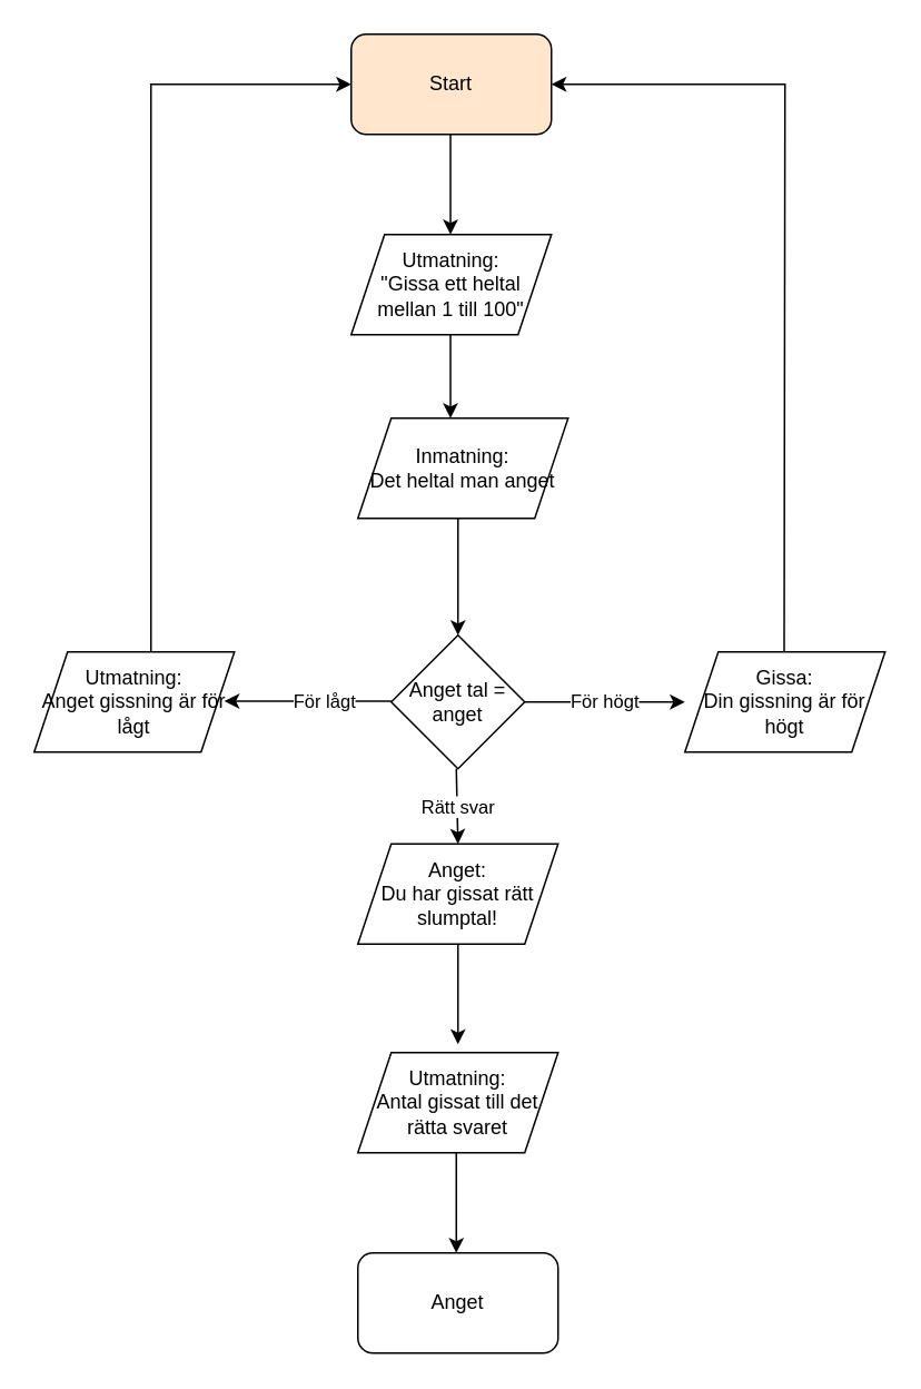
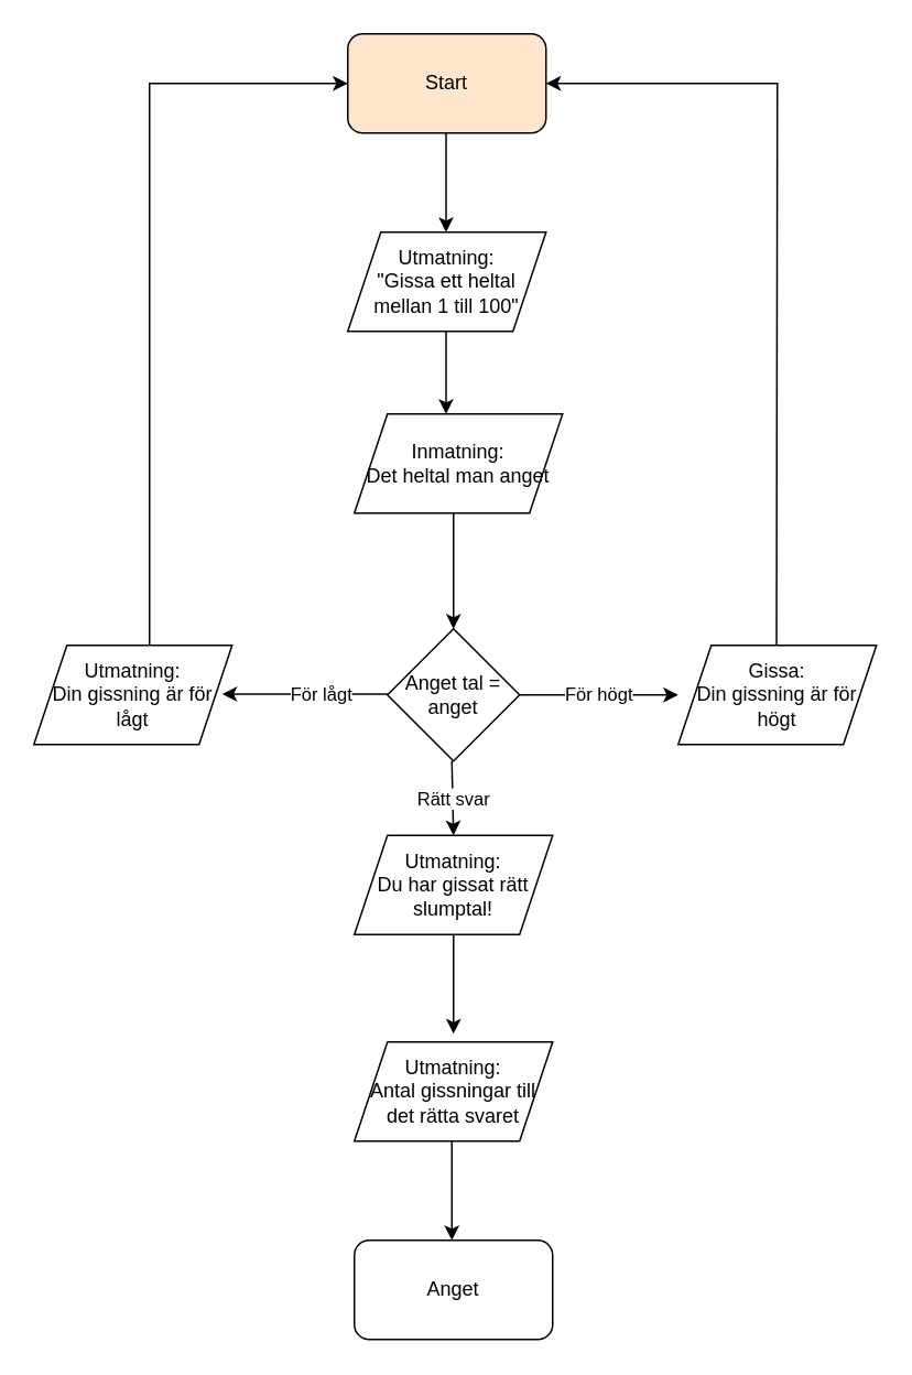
  <mxCell id="0" />
  <mxCell id="1" parent="0" />
  <mxCell id="2" value="Start" style="rounded=1;whiteSpace=wrap;html=1;fillColor=#ffe6cc;" parent="1" vertex="1"><mxGeometry x="210" y="20" width="120" height="60" as="geometry" /></mxCell>
  <mxCell id="3" value="" style="endArrow=classic;html=1;rounded=0;" parent="1" edge="1"><mxGeometry width="50" height="50" relative="1" as="geometry"><mxPoint x="269.5" y="80" as="sourcePoint" /><mxPoint x="269.5" y="140" as="targetPoint" /></mxGeometry></mxCell>
  <mxCell id="4" value="Utmatning:&lt;br&gt;&quot;Gissa ett heltal mellan 1 till 100&quot;" style="shape=parallelogram;perimeter=parallelogramPerimeter;whiteSpace=wrap;html=1;fixedSize=1;" parent="1" vertex="1"><mxGeometry x="210" y="140" width="120" height="60" as="geometry" /></mxCell>
  <mxCell id="5" value="Inmatning:&lt;br&gt;Det heltal man anget" style="shape=parallelogram;perimeter=parallelogramPerimeter;whiteSpace=wrap;html=1;fixedSize=1;" parent="1" vertex="1"><mxGeometry x="214" y="250" width="126" height="60" as="geometry" /></mxCell>
  <mxCell id="6" value="" style="endArrow=classic;html=1;rounded=0;" parent="1" edge="1"><mxGeometry width="50" height="50" relative="1" as="geometry"><mxPoint x="269.5" y="200" as="sourcePoint" /><mxPoint x="269.5" y="250" as="targetPoint" /></mxGeometry></mxCell>
  <mxCell id="7" value="Anget tal = anget" style="rhombus;whiteSpace=wrap;html=1;" parent="1" vertex="1"><mxGeometry x="234" y="380" width="80" height="80" as="geometry" /></mxCell>
  <mxCell id="8" value="" style="endArrow=classic;html=1;rounded=0;" parent="1" edge="1"><mxGeometry width="50" height="50" relative="1" as="geometry"><mxPoint x="274" y="310" as="sourcePoint" /><mxPoint x="274" y="380" as="targetPoint" /></mxGeometry></mxCell>
  <mxCell id="9" value="" style="endArrow=classic;html=1;rounded=0;" parent="1" edge="1"><mxGeometry relative="1" as="geometry"><mxPoint x="234" y="419.5" as="sourcePoint" /><mxPoint x="134" y="419.5" as="targetPoint" /></mxGeometry></mxCell>
  <mxCell id="10" value="För lågt" style="edgeLabel;html=1;align=center;verticalAlign=middle;resizable=0;points=[];" parent="9" vertex="1" connectable="0"><mxGeometry x="-0.171" relative="1" as="geometry"><mxPoint as="offset" /></mxGeometry></mxCell>
  <mxCell id="11" value="Gissa:&lt;br&gt;Din gissning är för högt" style="shape=parallelogram;perimeter=parallelogramPerimeter;whiteSpace=wrap;html=1;fixedSize=1;" parent="1" vertex="1"><mxGeometry x="410" y="390" width="120" height="60" as="geometry" /></mxCell>
- <mxCell id="12" value="Utmatning:&lt;br&gt;Anget gissning är för lågt" style="shape=parallelogram;perimeter=parallelogramPerimeter;whiteSpace=wrap;html=1;fixedSize=1;" parent="1" vertex="1"><mxGeometry x="20" y="390" width="120" height="60" as="geometry" /></mxCell>
+ <mxCell id="12" value="Utmatning:&lt;br&gt;Din gissning är för lågt" style="shape=parallelogram;perimeter=parallelogramPerimeter;whiteSpace=wrap;html=1;fixedSize=1;" parent="1" vertex="1"><mxGeometry x="20" y="390" width="120" height="60" as="geometry" /></mxCell>
  <mxCell id="13" value="Anget" style="rounded=1;whiteSpace=wrap;html=1;" parent="1" vertex="1"><mxGeometry x="214" y="750" width="120" height="60" as="geometry" /></mxCell>
- <mxCell id="14" value="Anget:&lt;br&gt;Du har gissat rätt slumptal!" style="shape=parallelogram;perimeter=parallelogramPerimeter;whiteSpace=wrap;html=1;fixedSize=1;" parent="1" vertex="1"><mxGeometry x="214" y="505" width="120" height="60" as="geometry" /></mxCell>
+ <mxCell id="14" value="Utmatning:&lt;br&gt;Du har gissat rätt slumptal!" style="shape=parallelogram;perimeter=parallelogramPerimeter;whiteSpace=wrap;html=1;fixedSize=1;" parent="1" vertex="1"><mxGeometry x="214" y="505" width="120" height="60" as="geometry" /></mxCell>
  <mxCell id="15" value="Rätt svar" style="endArrow=classic;html=1;rounded=0;entryX=0.5;entryY=0;entryDx=0;entryDy=0;" parent="1" target="14" edge="1"><mxGeometry width="50" height="50" relative="1" as="geometry"><mxPoint x="273" y="460" as="sourcePoint" /><mxPoint x="273" y="500" as="targetPoint" /></mxGeometry></mxCell>
  <mxCell id="16" value="För högt" style="endArrow=classic;html=1;rounded=0;exitX=1;exitY=0.5;exitDx=0;exitDy=0;" parent="1" source="7" edge="1"><mxGeometry width="50" height="50" relative="1" as="geometry"><mxPoint x="334" y="430" as="sourcePoint" /><mxPoint x="410" y="420" as="targetPoint" /></mxGeometry></mxCell>
  <mxCell id="17" value="" style="endArrow=classic;html=1;rounded=0;entryX=0;entryY=0.5;entryDx=0;entryDy=0;" parent="1" target="2" edge="1"><mxGeometry width="50" height="50" relative="1" as="geometry"><mxPoint x="90" y="390" as="sourcePoint" /><mxPoint x="90" y="50" as="targetPoint" /><Array as="points"><mxPoint x="90" y="50" /></Array></mxGeometry></mxCell>
  <mxCell id="18" value="" style="endArrow=classic;html=1;rounded=0;entryX=1;entryY=0.5;entryDx=0;entryDy=0;" parent="1" target="2" edge="1"><mxGeometry width="50" height="50" relative="1" as="geometry"><mxPoint x="469.5" y="390" as="sourcePoint" /><mxPoint x="470" y="50" as="targetPoint" /><Array as="points"><mxPoint x="470" y="50" /></Array></mxGeometry></mxCell>
- <mxCell id="19" value="Utmatning:&lt;br&gt;Antal gissat till det rätta svaret" style="shape=parallelogram;perimeter=parallelogramPerimeter;whiteSpace=wrap;html=1;fixedSize=1;" vertex="1" parent="1"><mxGeometry x="214" y="630" width="120" height="60" as="geometry" /></mxCell>
+ <mxCell id="19" value="Utmatning:&lt;br&gt;Antal gissningar till det rätta svaret" style="shape=parallelogram;perimeter=parallelogramPerimeter;whiteSpace=wrap;html=1;fixedSize=1;" vertex="1" parent="1"><mxGeometry x="214" y="630" width="120" height="60" as="geometry" /></mxCell>
  <mxCell id="20" value="" style="endArrow=classic;html=1;rounded=0;" edge="1" parent="1"><mxGeometry width="50" height="50" relative="1" as="geometry"><mxPoint x="274" y="565" as="sourcePoint" /><mxPoint x="274" y="625" as="targetPoint" /></mxGeometry></mxCell>
  <mxCell id="21" value="" style="endArrow=classic;html=1;rounded=0;" edge="1" parent="1"><mxGeometry width="50" height="50" relative="1" as="geometry"><mxPoint x="273" y="690" as="sourcePoint" /><mxPoint x="273" y="750" as="targetPoint" /></mxGeometry></mxCell>
